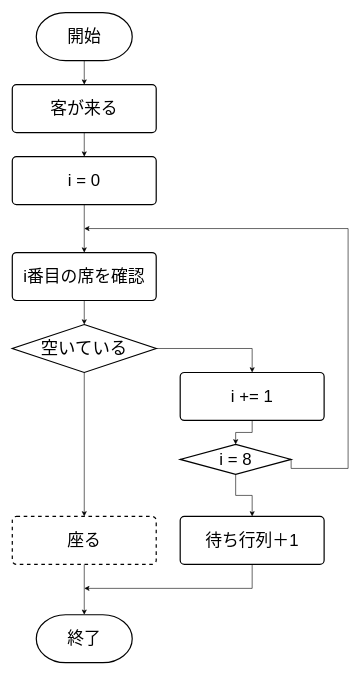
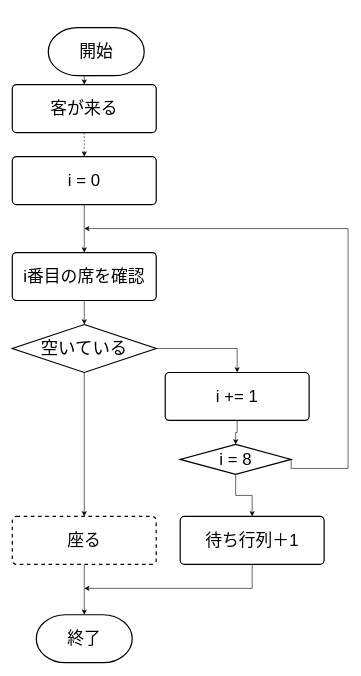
  <mxCell id="0" />
  <mxCell id="1" parent="0" />
  <mxCell id="2" style="edgeStyle=orthogonalEdgeStyle;rounded=0;orthogonalLoop=1;jettySize=auto;html=1;exitX=0.5;exitY=1;exitDx=0;exitDy=0;exitPerimeter=0;entryX=0.5;entryY=0;entryDx=0;entryDy=0;" edge="1" parent="1" source="3" target="5"><mxGeometry relative="1" as="geometry" /></mxCell>
- <mxCell id="3" value="&lt;font style=&quot;font-size: 28px&quot;&gt;開始&lt;/font&gt;" style="strokeWidth=2;html=1;shape=mxgraph.flowchart.terminator;whiteSpace=wrap;" vertex="1" parent="1"><mxGeometry x="60" y="20" width="160" height="80" as="geometry" /></mxCell>
- <mxCell id="4" style="edgeStyle=orthogonalEdgeStyle;rounded=0;orthogonalLoop=1;jettySize=auto;html=1;exitX=0.5;exitY=1;exitDx=0;exitDy=0;entryX=0.5;entryY=0;entryDx=0;entryDy=0;" edge="1" parent="1" source="5" target="12"><mxGeometry relative="1" as="geometry" /></mxCell>
+ <mxCell id="3" value="&lt;font style=&quot;font-size: 28px&quot;&gt;開始&lt;/font&gt;" style="strokeWidth=2;html=1;shape=mxgraph.flowchart.terminator;whiteSpace=wrap;" vertex="1" parent="1"><mxGeometry x="80" y="45" width="160" height="80" as="geometry" /></mxCell>
+ <mxCell id="4" style="edgeStyle=orthogonalEdgeStyle;rounded=0;orthogonalLoop=1;jettySize=auto;html=1;exitX=0.5;exitY=1;exitDx=0;exitDy=0;entryX=0.5;entryY=0;entryDx=0;entryDy=0;dashed=1;" edge="1" parent="1" source="5" target="12"><mxGeometry relative="1" as="geometry" /></mxCell>
  <mxCell id="5" value="&lt;font style=&quot;font-size: 28px&quot;&gt;客が来る&lt;/font&gt;" style="rounded=1;whiteSpace=wrap;html=1;absoluteArcSize=1;arcSize=14;strokeWidth=2;" vertex="1" parent="1"><mxGeometry x="20" y="140" width="240" height="80" as="geometry" /></mxCell>
  <mxCell id="6" value="&lt;font style=&quot;font-size: 28px&quot;&gt;終了&lt;br&gt;&lt;/font&gt;" style="strokeWidth=2;html=1;shape=mxgraph.flowchart.terminator;whiteSpace=wrap;" vertex="1" parent="1"><mxGeometry x="60" y="1024" width="160" height="80" as="geometry" /></mxCell>
  <mxCell id="7" style="edgeStyle=orthogonalEdgeStyle;rounded=0;orthogonalLoop=1;jettySize=auto;html=1;exitX=0.5;exitY=1;exitDx=0;exitDy=0;entryX=0.5;entryY=0;entryDx=0;entryDy=0;entryPerimeter=0;" edge="1" parent="1" source="8" target="17"><mxGeometry relative="1" as="geometry" /></mxCell>
  <mxCell id="8" value="&lt;span style=&quot;font-size: 28px&quot;&gt;i番目の席を確認&lt;/span&gt;" style="rounded=1;whiteSpace=wrap;html=1;absoluteArcSize=1;arcSize=14;strokeWidth=2;" vertex="1" parent="1"><mxGeometry x="20" y="420" width="240" height="80" as="geometry" /></mxCell>
  <mxCell id="9" style="edgeStyle=orthogonalEdgeStyle;rounded=0;orthogonalLoop=1;jettySize=auto;html=1;exitX=0.5;exitY=1;exitDx=0;exitDy=0;entryX=0.5;entryY=0;entryDx=0;entryDy=0;entryPerimeter=0;" edge="1" parent="1" source="10" target="6"><mxGeometry relative="1" as="geometry" /></mxCell>
  <mxCell id="10" value="&lt;span style=&quot;font-size: 28px&quot;&gt;座る&lt;/span&gt;&lt;br&gt;" style="rounded=1;whiteSpace=wrap;html=1;absoluteArcSize=1;arcSize=14;strokeWidth=2;dashed=1;" vertex="1" parent="1"><mxGeometry x="20" y="860" width="240" height="80" as="geometry" /></mxCell>
  <mxCell id="11" style="edgeStyle=orthogonalEdgeStyle;rounded=0;orthogonalLoop=1;jettySize=auto;html=1;exitX=0.5;exitY=1;exitDx=0;exitDy=0;entryX=0.5;entryY=0;entryDx=0;entryDy=0;" edge="1" parent="1" source="12" target="8"><mxGeometry relative="1" as="geometry" /></mxCell>
  <mxCell id="12" value="&lt;span style=&quot;font-size: 28px&quot;&gt;i = 0&lt;/span&gt;" style="rounded=1;whiteSpace=wrap;html=1;absoluteArcSize=1;arcSize=14;strokeWidth=2;" vertex="1" parent="1"><mxGeometry x="20" y="260" width="240" height="80" as="geometry" /></mxCell>
  <mxCell id="13" style="edgeStyle=orthogonalEdgeStyle;rounded=0;orthogonalLoop=1;jettySize=auto;html=1;exitX=0.5;exitY=1;exitDx=0;exitDy=0;" edge="1" parent="1" source="14"><mxGeometry relative="1" as="geometry"><mxPoint x="140" y="980" as="targetPoint" /><Array as="points"><mxPoint x="420" y="980" /><mxPoint x="140" y="980" /></Array></mxGeometry></mxCell>
  <mxCell id="14" value="&lt;span style=&quot;font-size: 28px&quot;&gt;待ち行列＋1&lt;/span&gt;" style="rounded=1;whiteSpace=wrap;html=1;absoluteArcSize=1;arcSize=14;strokeWidth=2;" vertex="1" parent="1"><mxGeometry x="300" y="860" width="240" height="80" as="geometry" /></mxCell>
  <mxCell id="15" style="edgeStyle=orthogonalEdgeStyle;rounded=0;orthogonalLoop=1;jettySize=auto;html=1;exitX=1;exitY=0.5;exitDx=0;exitDy=0;exitPerimeter=0;entryX=0.5;entryY=0;entryDx=0;entryDy=0;" edge="1" parent="1" source="17" target="22"><mxGeometry relative="1" as="geometry"><mxPoint x="300" y="544" as="targetPoint" /></mxGeometry></mxCell>
  <mxCell id="16" style="edgeStyle=orthogonalEdgeStyle;rounded=0;orthogonalLoop=1;jettySize=auto;html=1;exitX=0.5;exitY=1;exitDx=0;exitDy=0;exitPerimeter=0;entryX=0.5;entryY=0;entryDx=0;entryDy=0;" edge="1" parent="1" source="17" target="10"><mxGeometry relative="1" as="geometry" /></mxCell>
  <mxCell id="17" value="&lt;font style=&quot;font-size: 29px&quot;&gt;空いている&lt;/font&gt;" style="strokeWidth=2;html=1;shape=mxgraph.flowchart.decision;whiteSpace=wrap;" vertex="1" parent="1"><mxGeometry x="20" y="540" width="240" height="80" as="geometry" /></mxCell>
  <mxCell id="18" style="edgeStyle=orthogonalEdgeStyle;rounded=0;orthogonalLoop=1;jettySize=auto;html=1;exitX=1;exitY=0.5;exitDx=0;exitDy=0;exitPerimeter=0;" edge="1" parent="1" source="20"><mxGeometry relative="1" as="geometry"><mxPoint x="140" y="380" as="targetPoint" /><Array as="points"><mxPoint x="580" y="780" /><mxPoint x="580" y="380" /></Array></mxGeometry></mxCell>
  <mxCell id="19" style="edgeStyle=orthogonalEdgeStyle;rounded=0;orthogonalLoop=1;jettySize=auto;html=1;exitX=0.5;exitY=1;exitDx=0;exitDy=0;exitPerimeter=0;entryX=0.5;entryY=0;entryDx=0;entryDy=0;" edge="1" parent="1" source="20" target="14"><mxGeometry relative="1" as="geometry" /></mxCell>
  <mxCell id="20" value="&lt;font style=&quot;font-size: 28px&quot;&gt;i = 8&lt;/font&gt;" style="strokeWidth=2;html=1;shape=mxgraph.flowchart.decision;whiteSpace=wrap;" vertex="1" parent="1"><mxGeometry x="300" y="740" width="185" height="50" as="geometry" /></mxCell>
  <mxCell id="21" style="edgeStyle=orthogonalEdgeStyle;rounded=0;orthogonalLoop=1;jettySize=auto;html=1;exitX=0.5;exitY=1;exitDx=0;exitDy=0;entryX=0.5;entryY=0;entryDx=0;entryDy=0;entryPerimeter=0;" edge="1" parent="1" source="22" target="20"><mxGeometry relative="1" as="geometry" /></mxCell>
- <mxCell id="22" value="&lt;span style=&quot;font-size: 28px&quot;&gt;i += 1&lt;/span&gt;" style="rounded=1;whiteSpace=wrap;html=1;absoluteArcSize=1;arcSize=14;strokeWidth=2;" vertex="1" parent="1"><mxGeometry x="300" y="620" width="240" height="80" as="geometry" /></mxCell>
+ <mxCell id="22" value="&lt;span style=&quot;font-size: 28px&quot;&gt;i += 1&lt;/span&gt;" style="rounded=1;whiteSpace=wrap;html=1;absoluteArcSize=1;arcSize=14;strokeWidth=2;" vertex="1" parent="1"><mxGeometry x="275" y="620" width="240" height="80" as="geometry" /></mxCell>
